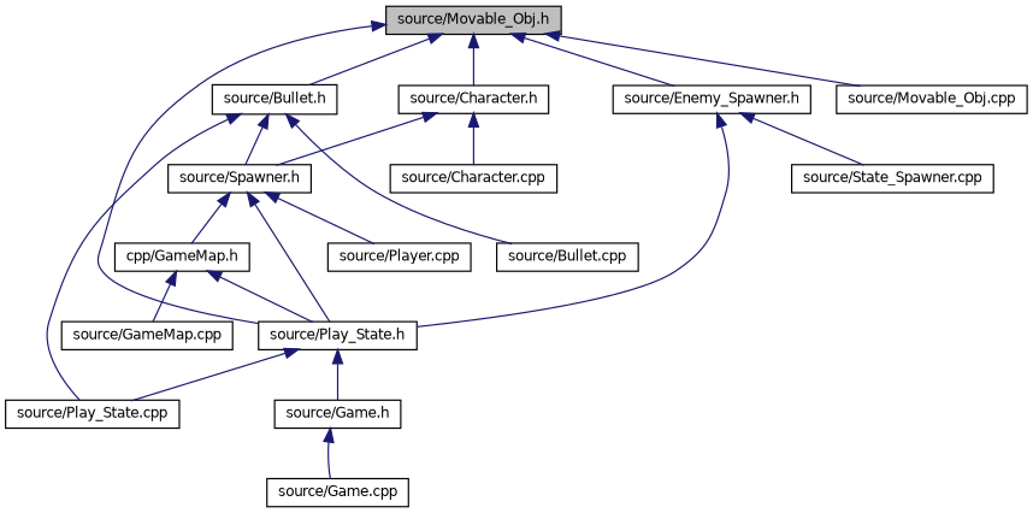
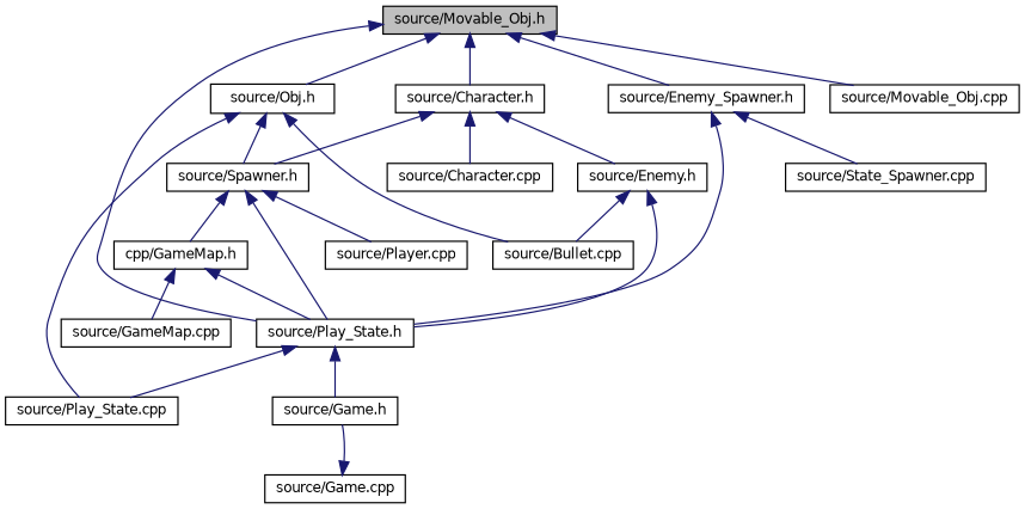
  digraph {
    node [color=black fillcolor=white fontname=Helvetica fontsize=10 shape=record style=filled]
    edge [color=midnightblue dir=back fontname=Helvetica fontsize=10 labelfontname=Helvetica labelfontsize=10 style=solid]
    n1 [fillcolor=grey75 fontcolor=black height=0.2 label="source/Movable_Obj.h" width=0.4]
-   n2 [height=0.2 label="source/Bullet.h" width=0.4]
+   n2 [height=0.2 label="source/Obj.h" width=0.4]
    n3 [height=0.2 label="source/Play_State.h" width=0.4]
    n4 [height=0.2 label="source/Character.h" width=0.4]
    n5 [height=0.2 label="source/Enemy_Spawner.h" width=0.4]
    n6 [height=0.2 label="source/Movable_Obj.cpp" width=0.4]
    n7 [height=0.2 label="source/Bullet.cpp" width=0.4]
    n8 [height=0.2 label="source/Spawner.h" width=0.4]
    n9 [height=0.2 label="source/Play_State.cpp" width=0.4]
    n10 [height=0.2 label="source/Game.h" width=0.4]
+   n11 [height=0.2 label="source/Enemy.h" width=0.4]
    n12 [height=0.2 label="source/Character.cpp" width=0.4]
    n13 [height=0.2 label="source/State_Spawner.cpp" width=0.4]
    n14 [height=0.2 label="cpp/GameMap.h" width=0.4]
    n15 [height=0.2 label="source/Player.cpp" width=0.4]
    n16 [height=0.2 label="source/GameMap.cpp" width=0.4]
    n17 [height=0.2 label="source/Game.cpp" width=0.4]
    n1 -> n2
    n1 -> n3
    n1 -> n4
    n1 -> n5
    n1 -> n6
    n2 -> n7
    n2 -> n8
    n2 -> n9
    n3 -> n9
    n3 -> n10
    n4 -> n8
+   n4 -> n11
    n4 -> n12
    n5 -> n3
    n5 -> n13
    n8 -> n3
    n8 -> n14
    n8 -> n15
-   n10 -> n17
+   n17 -> n10
+   n11 -> n3
+   n11 -> n7
    n14 -> n3
    n14 -> n16
  }
